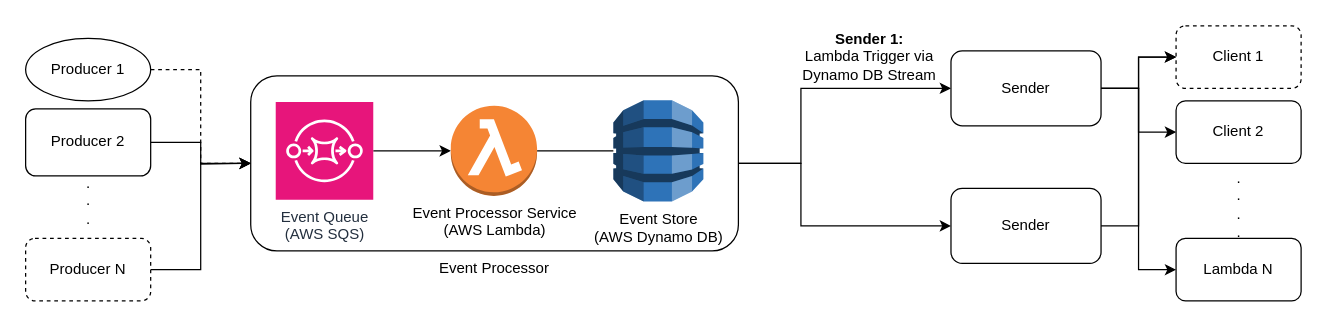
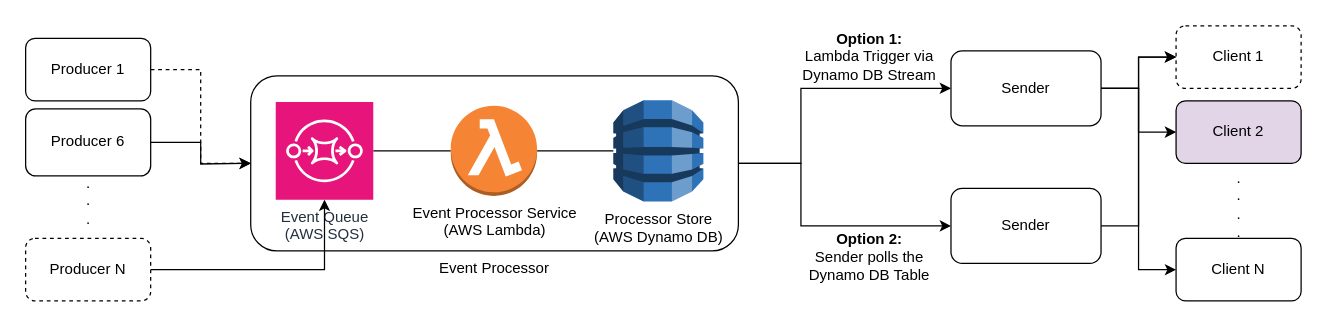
  <mxCell id="0" />
  <mxCell id="1" parent="0" />
  <mxCell id="2" style="edgeStyle=orthogonalEdgeStyle;rounded=0;orthogonalLoop=1;jettySize=auto;html=1;exitX=1;exitY=0.5;exitDx=0;exitDy=0;entryX=0;entryY=0.5;entryDx=0;entryDy=0;" edge="1" parent="1" source="4" target="20"><mxGeometry relative="1" as="geometry"><mxPoint x="660" y="60" as="targetPoint" /><Array as="points"><mxPoint x="640" y="130" /><mxPoint x="640" y="70" /></Array></mxGeometry></mxCell>
  <mxCell id="3" style="edgeStyle=orthogonalEdgeStyle;rounded=0;orthogonalLoop=1;jettySize=auto;html=1;exitX=1;exitY=0.5;exitDx=0;exitDy=0;" edge="1" parent="1" source="4" target="23"><mxGeometry relative="1" as="geometry"><Array as="points"><mxPoint x="640" y="130" /><mxPoint x="640" y="180" /></Array></mxGeometry></mxCell>
  <mxCell id="4" value="Event Processor" style="rounded=1;whiteSpace=wrap;html=1;labelPosition=center;verticalLabelPosition=bottom;align=center;verticalAlign=top;" vertex="1" parent="1"><mxGeometry x="200" y="60" width="390" height="140" as="geometry" /></mxCell>
- <mxCell id="5" value="" style="edgeStyle=orthogonalEdgeStyle;rounded=0;orthogonalLoop=1;jettySize=auto;html=1;" edge="1" parent="1" source="6" target="8"><mxGeometry relative="1" as="geometry"><Array as="points"><mxPoint x="375.5" y="115.5" /><mxPoint x="375.5" y="116.5" /></Array></mxGeometry></mxCell>
+ <mxCell id="5" value="" style="edgeStyle=orthogonalEdgeStyle;rounded=0;orthogonalLoop=1;jettySize=auto;html=1;endArrow=none;" edge="1" parent="1" source="6" target="8"><mxGeometry relative="1" as="geometry"><Array as="points"><mxPoint x="375.5" y="115.5" /><mxPoint x="375.5" y="116.5" /></Array></mxGeometry></mxCell>
  <mxCell id="6" value="Event Queue&lt;div&gt;(AWS SQS)&lt;/div&gt;" style="sketch=0;points=[[0,0,0],[0.25,0,0],[0.5,0,0],[0.75,0,0],[1,0,0],[0,1,0],[0.25,1,0],[0.5,1,0],[0.75,1,0],[1,1,0],[0,0.25,0],[0,0.5,0],[0,0.75,0],[1,0.25,0],[1,0.5,0],[1,0.75,0]];outlineConnect=0;fontColor=#232F3E;fillColor=#E7157B;strokeColor=#ffffff;dashed=0;verticalLabelPosition=bottom;verticalAlign=top;align=center;html=1;fontSize=12;fontStyle=0;aspect=fixed;shape=mxgraph.aws4.resourceIcon;resIcon=mxgraph.aws4.sqs;" vertex="1" parent="1"><mxGeometry x="220" y="81" width="78" height="78" as="geometry" /></mxCell>
  <mxCell id="7" value="" style="edgeStyle=orthogonalEdgeStyle;rounded=0;orthogonalLoop=1;jettySize=auto;html=1;endArrow=none;" edge="1" parent="1" source="8" target="9"><mxGeometry relative="1" as="geometry"><Array as="points"><mxPoint x="516.5" y="115.5" /><mxPoint x="516.5" y="115.5" /></Array></mxGeometry></mxCell>
  <mxCell id="8" value="Event Processor Service&lt;div&gt;(AWS Lambda)&lt;/div&gt;" style="outlineConnect=0;dashed=0;verticalLabelPosition=bottom;verticalAlign=top;align=center;html=1;shape=mxgraph.aws3.lambda_function;fillColor=#F58534;gradientColor=none;" vertex="1" parent="1"><mxGeometry x="360" y="84" width="69" height="72" as="geometry" /></mxCell>
- <mxCell id="9" value="Event Store&lt;br&gt;(AWS Dynamo DB)" style="outlineConnect=0;dashed=0;verticalLabelPosition=bottom;verticalAlign=top;align=center;html=1;shape=mxgraph.aws3.dynamo_db;fillColor=#2E73B8;gradientColor=none;" vertex="1" parent="1"><mxGeometry x="490" y="79.5" width="72" height="81" as="geometry" /></mxCell>
+ <mxCell id="9" value="Processor Store&lt;br&gt;(AWS Dynamo DB)" style="outlineConnect=0;dashed=0;verticalLabelPosition=bottom;verticalAlign=top;align=center;html=1;shape=mxgraph.aws3.dynamo_db;fillColor=#2E73B8;gradientColor=none;" vertex="1" parent="1"><mxGeometry x="490" y="79.5" width="72" height="81" as="geometry" /></mxCell>
  <mxCell id="10" style="edgeStyle=orthogonalEdgeStyle;rounded=0;orthogonalLoop=1;jettySize=auto;html=1;entryX=0;entryY=0.5;entryDx=0;entryDy=0;dashed=1;" edge="1" parent="1" source="11" target="4"><mxGeometry relative="1" as="geometry" /></mxCell>
- <mxCell id="11" value="Producer 1" style="ellipse;whiteSpace=wrap;html=1;" vertex="1" parent="1"><mxGeometry x="20" y="30" width="100" height="50" as="geometry" /></mxCell>
+ <mxCell id="11" value="Producer 1" style="rounded=1;whiteSpace=wrap;html=1;" vertex="1" parent="1"><mxGeometry x="20" y="30" width="100" height="50" as="geometry" /></mxCell>
  <mxCell id="12" style="edgeStyle=orthogonalEdgeStyle;rounded=0;orthogonalLoop=1;jettySize=auto;html=1;" edge="1" parent="1" source="13"><mxGeometry relative="1" as="geometry"><mxPoint x="200" y="130" as="targetPoint" /></mxGeometry></mxCell>
- <mxCell id="13" value="Producer 2" style="rounded=1;whiteSpace=wrap;html=1;" vertex="1" parent="1"><mxGeometry x="20" y="86.5" width="100" height="53.5" as="geometry" /></mxCell>
- <mxCell id="14" style="edgeStyle=orthogonalEdgeStyle;rounded=0;orthogonalLoop=1;jettySize=auto;html=1;entryX=0;entryY=0.5;entryDx=0;entryDy=0;" edge="1" parent="1" source="15" target="4"><mxGeometry relative="1" as="geometry" /></mxCell>
+ <mxCell id="13" value="Producer 6" style="rounded=1;whiteSpace=wrap;html=1;" vertex="1" parent="1"><mxGeometry x="20" y="86.5" width="100" height="53.5" as="geometry" /></mxCell>
+ <mxCell id="14" style="edgeStyle=orthogonalEdgeStyle;rounded=0;orthogonalLoop=1;jettySize=auto;html=1;" edge="1" parent="1" source="15" target="6"><mxGeometry relative="1" as="geometry" /></mxCell>
  <mxCell id="15" value="Producer N" style="rounded=1;whiteSpace=wrap;html=1;dashed=1;" vertex="1" parent="1"><mxGeometry x="20" y="190" width="100" height="50" as="geometry" /></mxCell>
  <mxCell id="16" value=".&lt;div&gt;.&lt;/div&gt;&lt;div&gt;.&lt;/div&gt;" style="text;html=1;align=center;verticalAlign=middle;resizable=0;points=[];autosize=1;strokeColor=none;fillColor=none;" vertex="1" parent="1"><mxGeometry x="55" y="130" width="30" height="60" as="geometry" /></mxCell>
  <mxCell id="17" style="edgeStyle=orthogonalEdgeStyle;rounded=0;orthogonalLoop=1;jettySize=auto;html=1;exitX=1;exitY=0.5;exitDx=0;exitDy=0;entryX=0;entryY=0.5;entryDx=0;entryDy=0;" edge="1" parent="1" source="20" target="25"><mxGeometry relative="1" as="geometry" /></mxCell>
  <mxCell id="18" style="edgeStyle=orthogonalEdgeStyle;rounded=0;orthogonalLoop=1;jettySize=auto;html=1;entryX=0;entryY=0.5;entryDx=0;entryDy=0;" edge="1" parent="1" source="20" target="26"><mxGeometry relative="1" as="geometry" /></mxCell>
  <mxCell id="19" style="edgeStyle=orthogonalEdgeStyle;rounded=0;orthogonalLoop=1;jettySize=auto;html=1;entryX=0;entryY=0.5;entryDx=0;entryDy=0;" edge="1" parent="1" source="20" target="27"><mxGeometry relative="1" as="geometry" /></mxCell>
  <mxCell id="20" value="Sender" style="rounded=1;whiteSpace=wrap;html=1;" vertex="1" parent="1"><mxGeometry x="760" y="40" width="120" height="60" as="geometry" /></mxCell>
- <mxCell id="21" value="&lt;b&gt;Sender 1:&lt;/b&gt;&lt;div&gt;Lambda Trigger via Dynamo DB Stream&lt;/div&gt;" style="text;html=1;align=center;verticalAlign=middle;whiteSpace=wrap;rounded=0;" vertex="1" parent="1"><mxGeometry x="630" y="30" width="130" height="30" as="geometry" /></mxCell>
+ <mxCell id="21" value="&lt;b&gt;Option 1:&lt;/b&gt;&lt;div&gt;Lambda Trigger via Dynamo DB Stream&lt;/div&gt;" style="text;html=1;align=center;verticalAlign=middle;whiteSpace=wrap;rounded=0;" vertex="1" parent="1"><mxGeometry x="630" y="30" width="130" height="30" as="geometry" /></mxCell>
  <mxCell id="22" style="edgeStyle=orthogonalEdgeStyle;rounded=0;orthogonalLoop=1;jettySize=auto;html=1;exitX=1;exitY=0.5;exitDx=0;exitDy=0;entryX=0;entryY=0.5;entryDx=0;entryDy=0;" edge="1" parent="1" source="23" target="25"><mxGeometry relative="1" as="geometry" /></mxCell>
  <mxCell id="23" value="Sender" style="rounded=1;whiteSpace=wrap;html=1;" vertex="1" parent="1"><mxGeometry x="760" y="150" width="120" height="60" as="geometry" /></mxCell>
+ <mxCell id="24" value="&lt;b&gt;Option 2:&lt;/b&gt;&lt;div&gt;Sender polls the Dynamo DB Table&lt;/div&gt;" style="text;html=1;align=center;verticalAlign=middle;whiteSpace=wrap;rounded=0;" vertex="1" parent="1"><mxGeometry x="630" y="190" width="130" height="30" as="geometry" /></mxCell>
  <mxCell id="25" value="Client 1" style="rounded=1;whiteSpace=wrap;html=1;dashed=1;" vertex="1" parent="1"><mxGeometry x="940" y="20" width="100" height="50" as="geometry" /></mxCell>
- <mxCell id="26" value="Client 2" style="rounded=1;whiteSpace=wrap;html=1;" vertex="1" parent="1"><mxGeometry x="940" y="80" width="100" height="50" as="geometry" /></mxCell>
- <mxCell id="27" value="Lambda N" style="rounded=1;whiteSpace=wrap;html=1;" vertex="1" parent="1"><mxGeometry x="940" y="190" width="100" height="50" as="geometry" /></mxCell>
+ <mxCell id="26" value="Client 2" style="rounded=1;whiteSpace=wrap;html=1;fillColor=#e1d5e7;" vertex="1" parent="1"><mxGeometry x="940" y="80" width="100" height="50" as="geometry" /></mxCell>
+ <mxCell id="27" value="Client N" style="rounded=1;whiteSpace=wrap;html=1;" vertex="1" parent="1"><mxGeometry x="940" y="190" width="100" height="50" as="geometry" /></mxCell>
  <mxCell id="28" value=".&lt;div&gt;.&lt;/div&gt;&lt;div&gt;.&lt;/div&gt;&lt;div&gt;.&lt;/div&gt;" style="text;html=1;align=center;verticalAlign=middle;resizable=0;points=[];autosize=1;strokeColor=none;fillColor=none;" vertex="1" parent="1"><mxGeometry x="975" y="128" width="30" height="70" as="geometry" /></mxCell>
